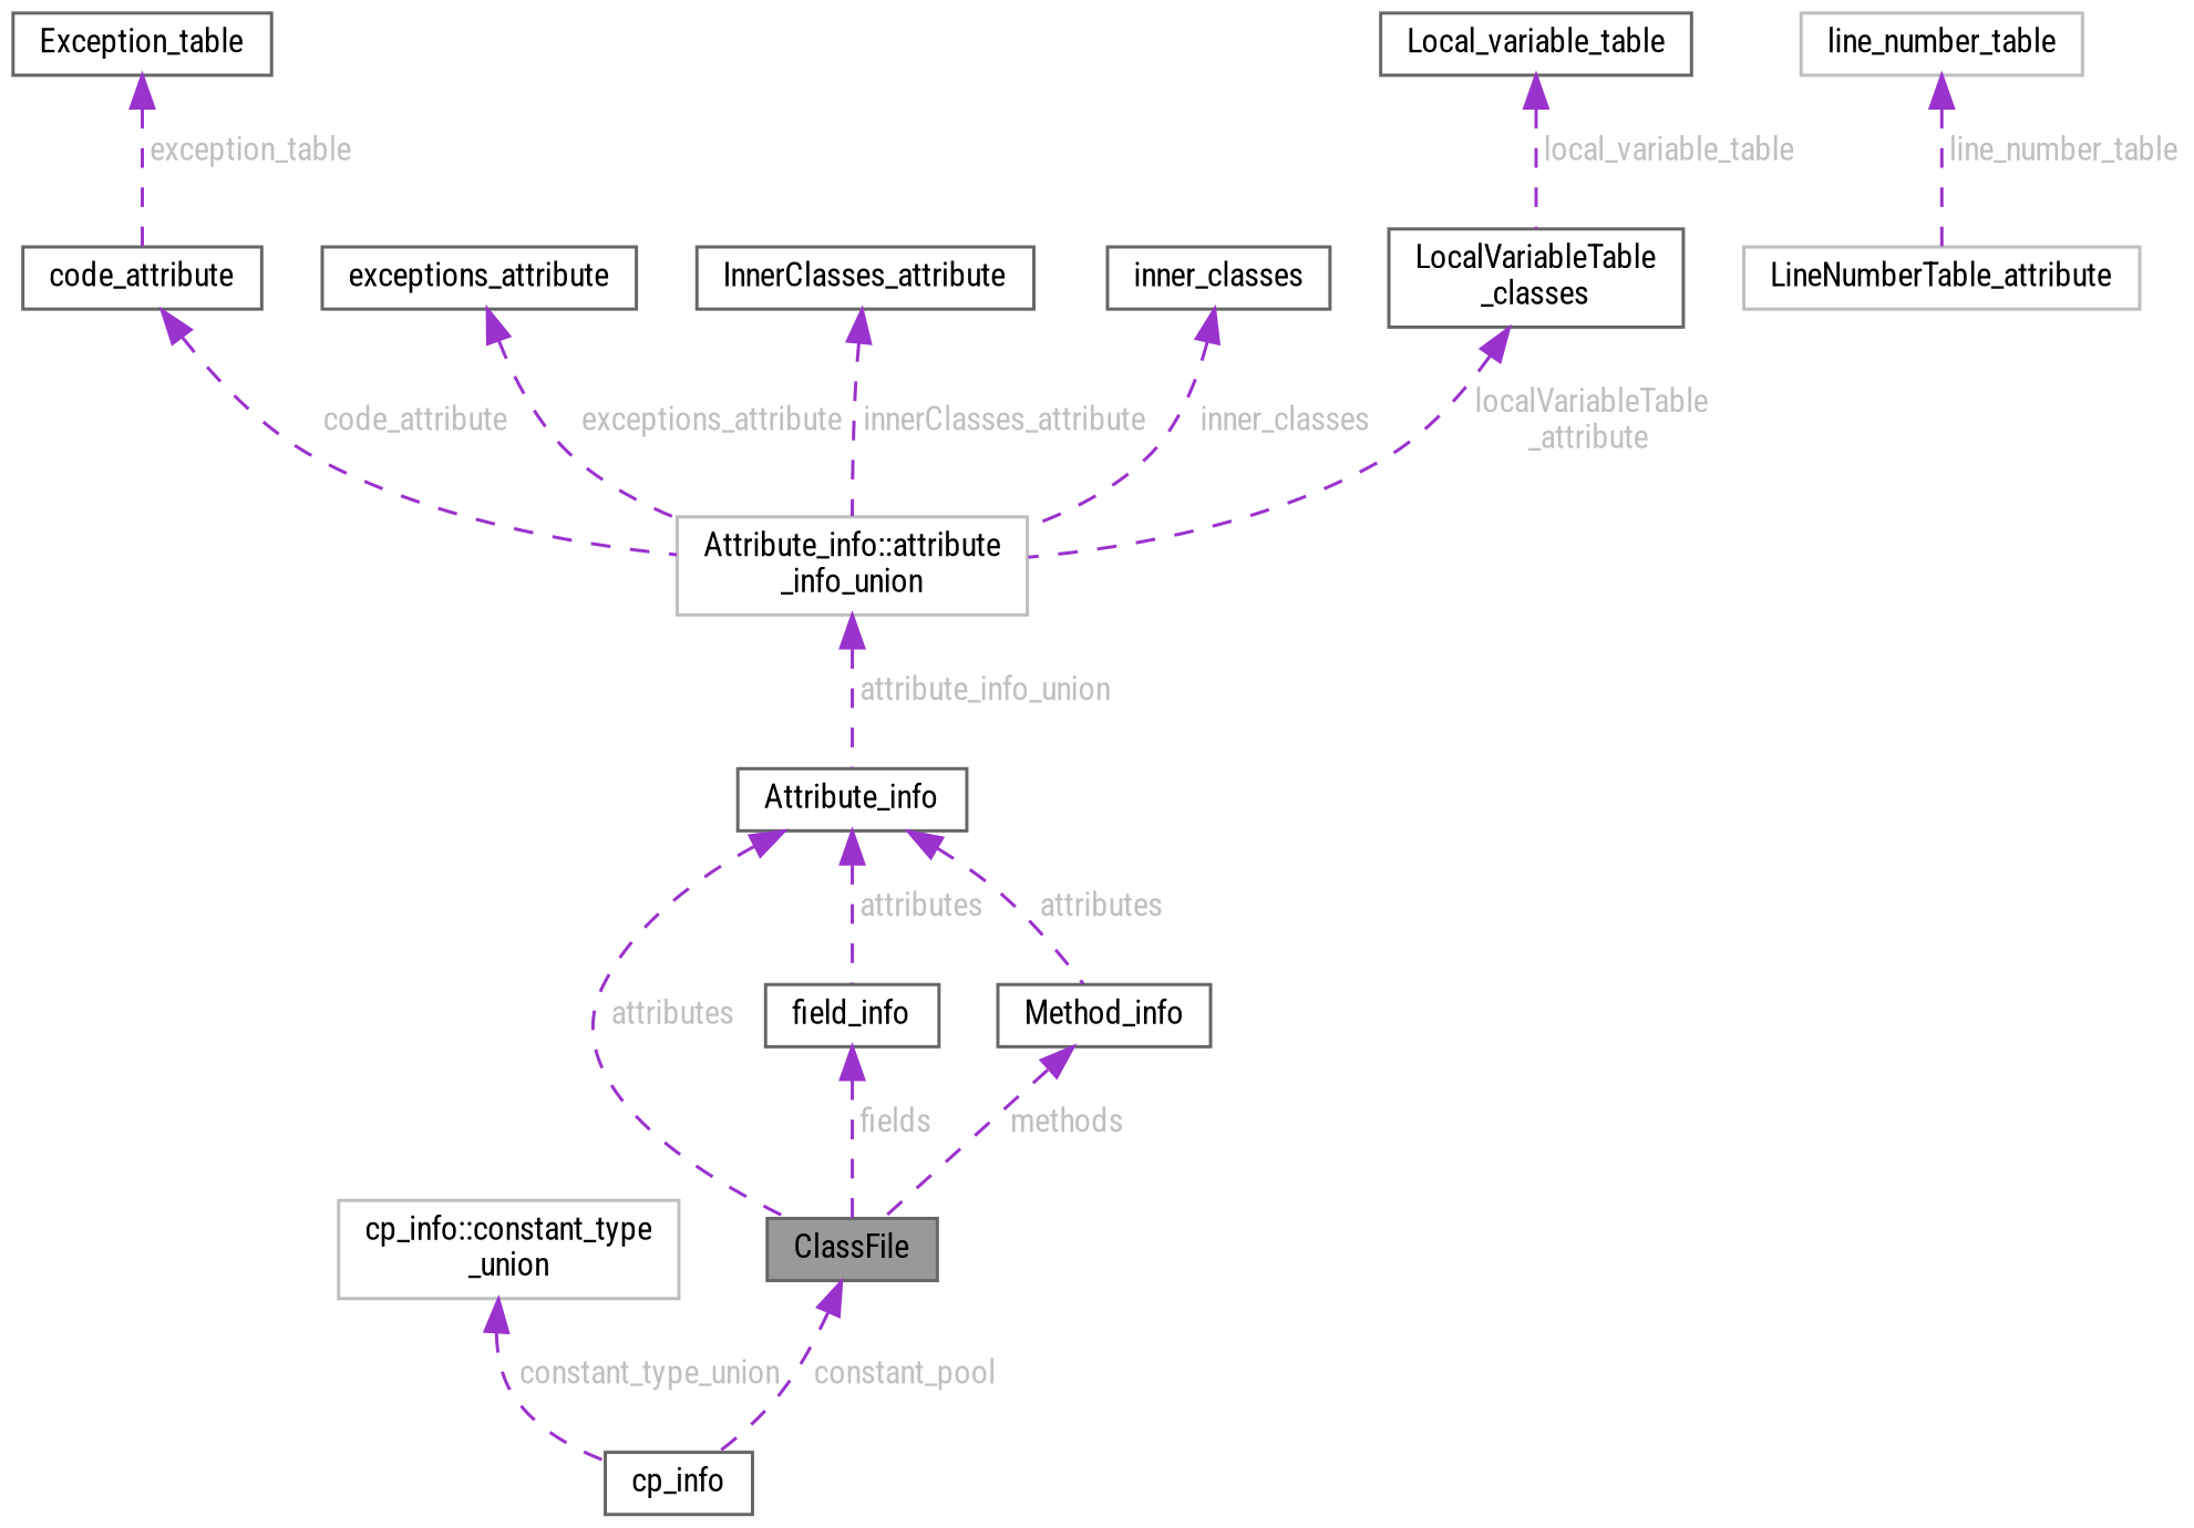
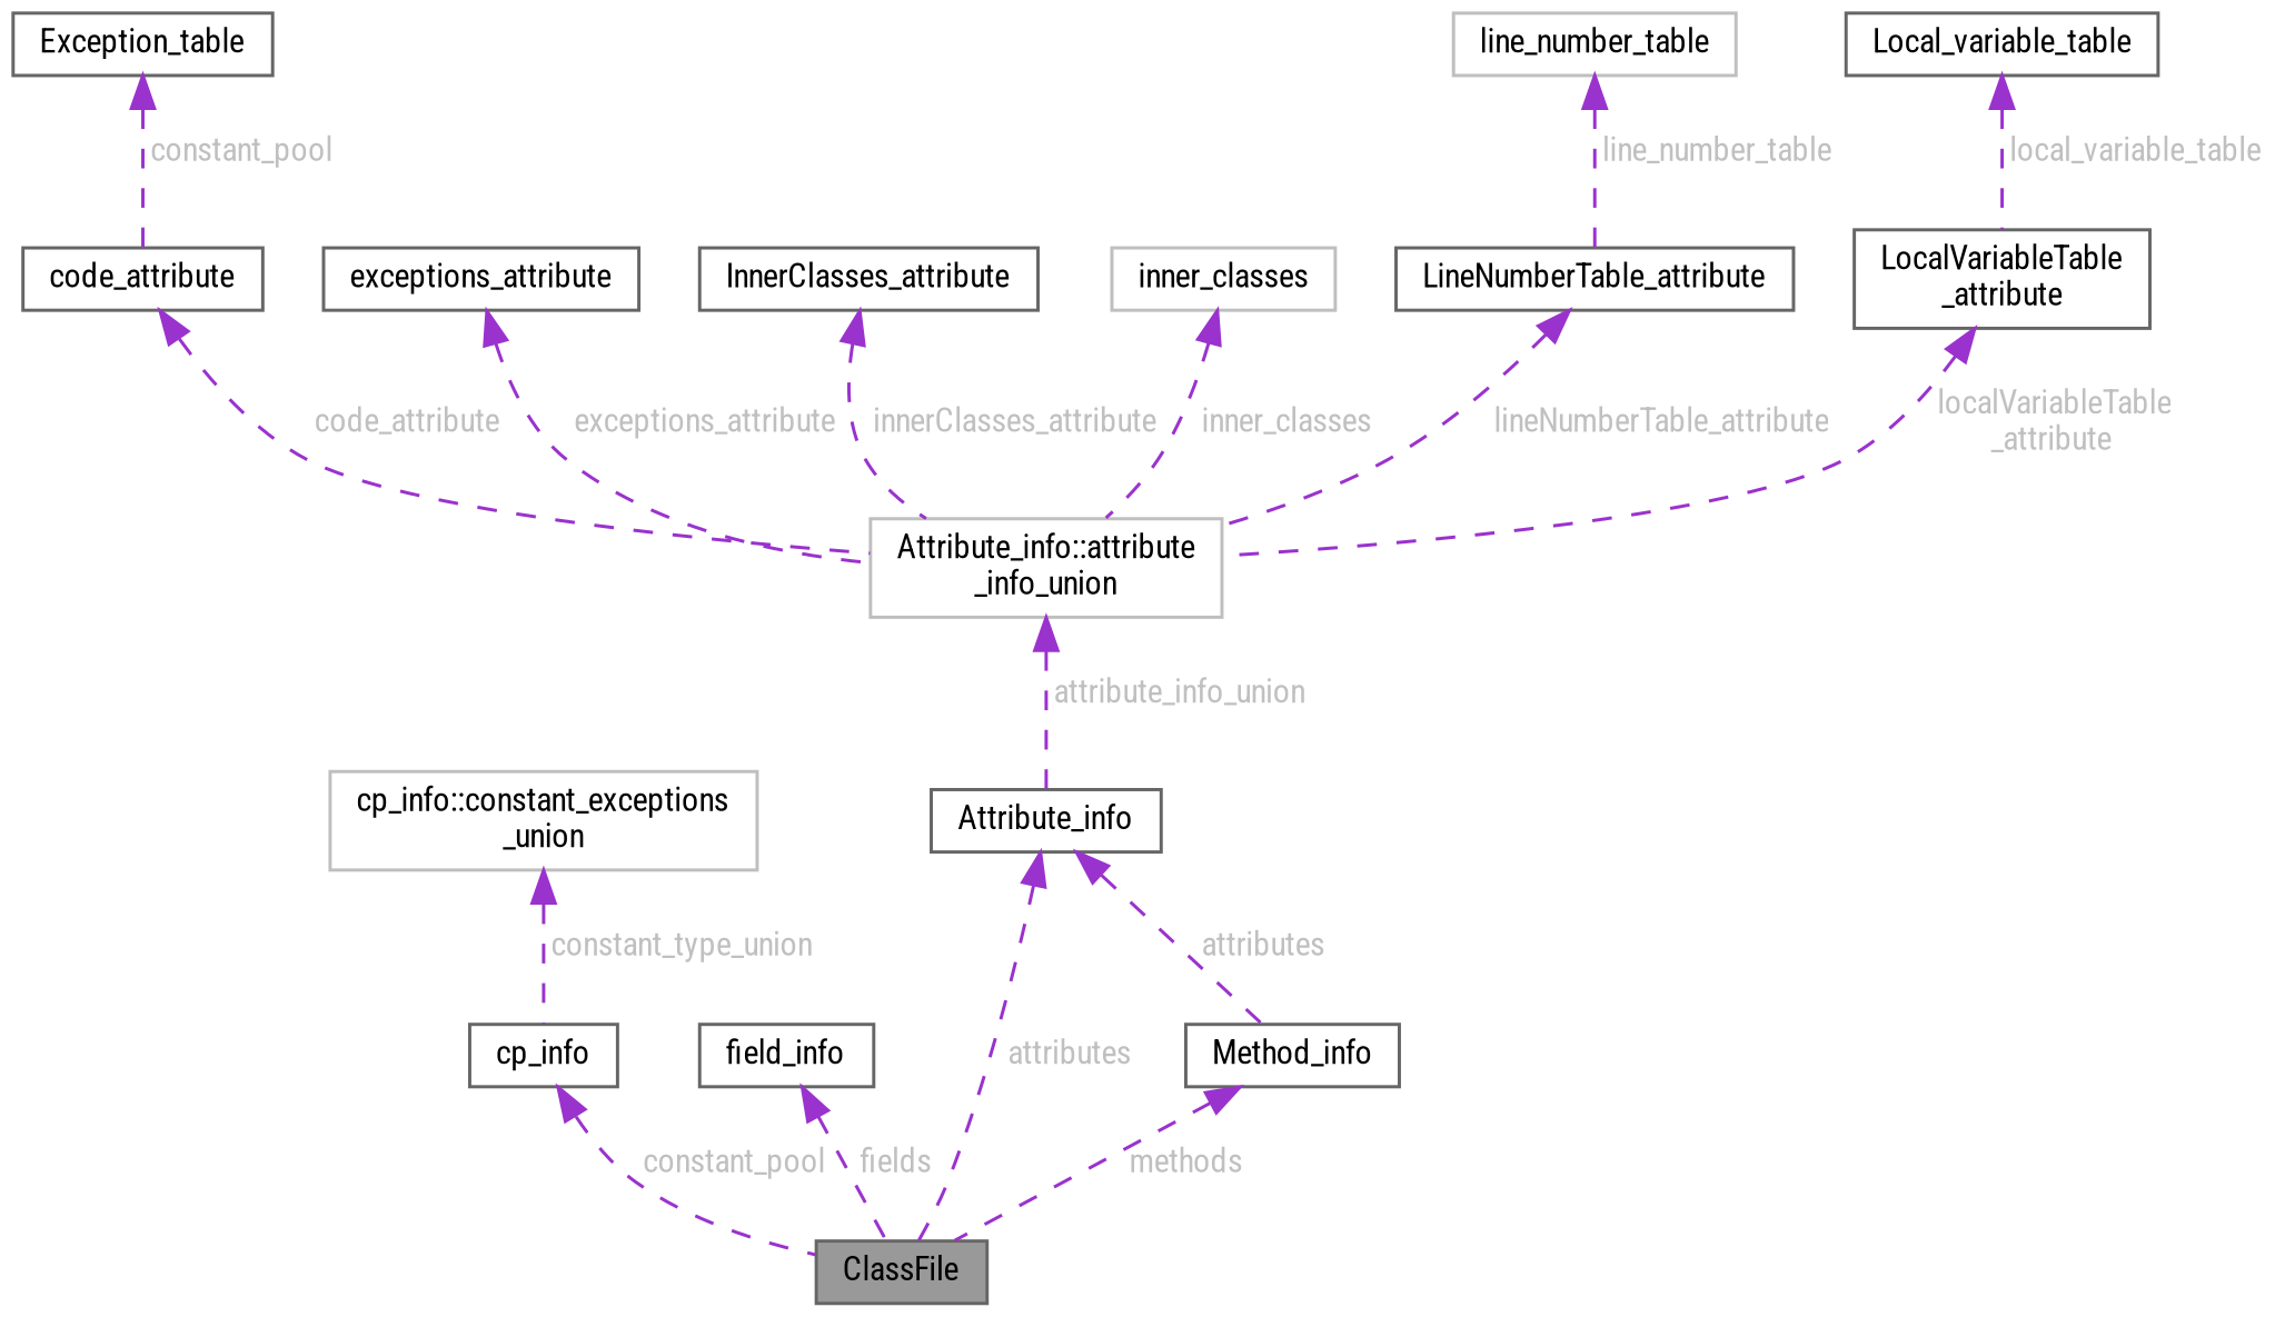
  digraph {
    fontname="Roboto Condensed"
    rankdir=TB
    node [color=gray40 fillcolor=white fontname="Roboto Condensed" fontsize=10 shape=box style=filled]
    edge [color=darkorchid3 dir=back fontcolor=grey fontname="Roboto Condensed" fontsize=10 labelfontname=Helvetica labelfontsize=10 style=dashed]
    n1 [fillcolor=grey60 fontcolor=black height=0.2 label=ClassFile width=0.4]
    n2 [height=0.2 label=cp_info width=0.4]
-   n3 [color=grey75 height=0.2 label="cp_info::constant_type\l_union" width=0.4]
+   n3 [color=grey75 height=0.2 label="cp_info::constant_exceptions\l_union" width=0.4]
    n4 [height=0.2 label=field_info width=0.4]
    n5 [height=0.2 label=Attribute_info width=0.4]
    n6 [height=0.2 label=Method_info width=0.4]
    n7 [height=0.2 label=code_attribute width=0.4]
    n8 [color=grey75 height=0.2 label="Attribute_info::attribute\l_info_union" width=0.4]
    n9 [height=0.2 label=Exception_table width=0.4]
    n10 [height=0.2 label=exceptions_attribute width=0.4]
    n11 [height=0.2 label=InnerClasses_attribute width=0.4]
-   n12 [height=0.2 label=inner_classes width=0.4]
-   n13 [color=grey75 height=0.2 label=LineNumberTable_attribute width=0.4]
+   n12 [color=grey75 height=0.2 label=inner_classes width=0.4]
+   n13 [height=0.2 label=LineNumberTable_attribute width=0.4]
    n14 [color=grey75 height=0.2 label=line_number_table width=0.4]
-   n15 [height=0.2 label="LocalVariableTable\l_classes" width=0.4]
+   n15 [height=0.2 label="LocalVariableTable\l_attribute" width=0.4]
    n16 [height=0.2 label=Local_variable_table width=0.4]
-   n1 -> n2 [label=" constant_pool"]
+   n2 -> n1 [label=" constant_pool"]
    n3 -> n2 [label=" constant_type_union"]
    n4 -> n1 [label=" fields"]
    n5 -> n1 [label=" attributes"]
-   n5 -> n4 [label=" attributes"]
    n5 -> n6 [label=" attributes"]
    n6 -> n1 [label=" methods"]
    n7 -> n8 [label=" code_attribute"]
    n8 -> n5 [label=" attribute_info_union"]
-   n9 -> n7 [label=" exception_table"]
+   n9 -> n7 [label=" constant_pool"]
    n10 -> n8 [label=" exceptions_attribute"]
    n11 -> n8 [label=" innerClasses_attribute"]
    n12 -> n8 [label=" inner_classes"]
+   n13 -> n8 [label=" lineNumberTable_attribute"]
    n14 -> n13 [label=" line_number_table"]
    n15 -> n8 [label=" localVariableTable\l_attribute"]
    n16 -> n15 [label=" local_variable_table"]
  }
